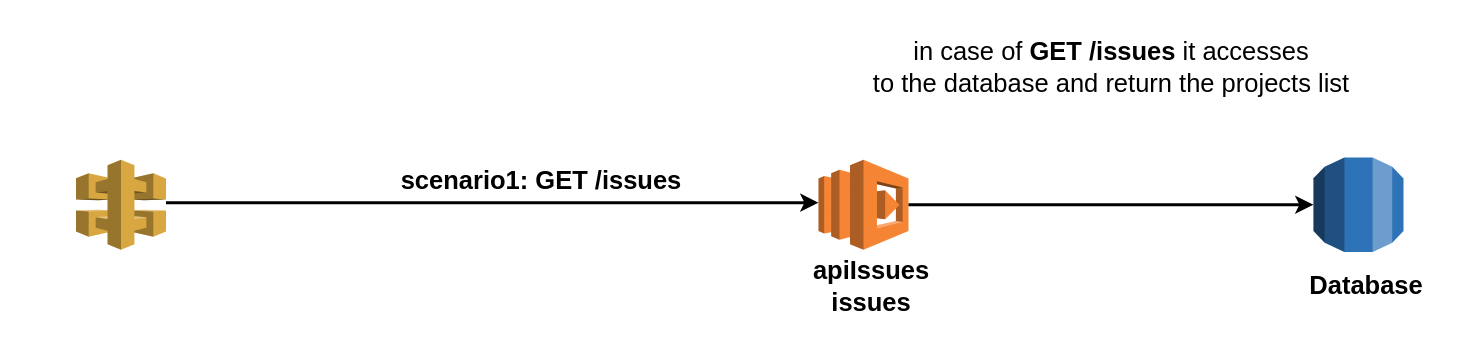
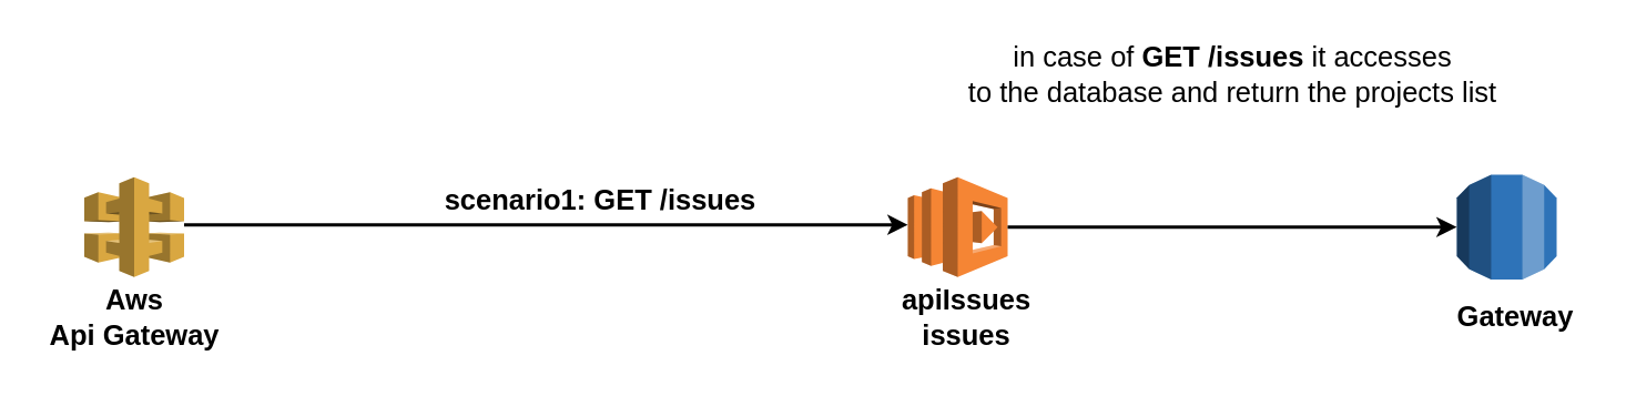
  <mxCell id="0" />
  <mxCell id="1" parent="0" />
  <mxCell id="2" value="" style="outlineConnect=0;dashed=0;verticalLabelPosition=bottom;verticalAlign=top;align=center;html=1;shape=mxgraph.aws3.lambda;fillColor=#F58534;gradientColor=none;" vertex="1" parent="1"><mxGeometry x="545" y="106" width="60" height="60" as="geometry" /></mxCell>
  <mxCell id="3" value="" style="outlineConnect=0;dashed=0;verticalLabelPosition=bottom;verticalAlign=top;align=center;html=1;shape=mxgraph.aws3.api_gateway;fillColor=#D9A741;gradientColor=none;" vertex="1" parent="1"><mxGeometry x="50" y="106" width="60" height="60" as="geometry" /></mxCell>
  <mxCell id="4" value="" style="outlineConnect=0;dashed=0;verticalLabelPosition=bottom;verticalAlign=top;align=center;html=1;shape=mxgraph.aws3.rds;fillColor=#2E73B8;gradientColor=none;" vertex="1" parent="1"><mxGeometry x="875" y="104.5" width="60" height="63" as="geometry" /></mxCell>
- <mxCell id="5" value="Database" style="text;html=1;align=center;verticalAlign=middle;resizable=0;points=[];autosize=1;fontSize=17;fontStyle=1" vertex="1" parent="1"><mxGeometry x="865" y="176" width="90" height="30" as="geometry" /></mxCell>
+ <mxCell id="5" value="Gateway" style="text;html=1;align=center;verticalAlign=middle;resizable=0;points=[];autosize=1;fontSize=17;fontStyle=1" vertex="1" parent="1"><mxGeometry x="865" y="176" width="90" height="30" as="geometry" /></mxCell>
+ <mxCell id="6" value="Aws &lt;br&gt;Api Gateway" style="text;html=1;align=center;verticalAlign=middle;resizable=0;points=[];autosize=1;fontSize=17;fontStyle=1" vertex="1" parent="1"><mxGeometry x="20" y="166" width="120" height="50" as="geometry" /></mxCell>
  <mxCell id="7" value="apiIssues&lt;br&gt;issues" style="text;html=1;align=center;verticalAlign=middle;resizable=0;points=[];autosize=1;fontSize=17;fontStyle=1" vertex="1" parent="1"><mxGeometry x="535" y="166" width="90" height="50" as="geometry" /></mxCell>
  <mxCell id="8" value="&lt;b&gt;scenario1: GET /issues&lt;/b&gt;" style="text;html=1;align=center;verticalAlign=middle;resizable=0;points=[];autosize=1;fontSize=17;" vertex="1" parent="1"><mxGeometry x="260" y="106" width="200" height="30" as="geometry" /></mxCell>
  <mxCell id="9" value="" style="endArrow=classic;html=1;strokeWidth=2;fontSize=17;exitX=1;exitY=0.21;exitDx=0;exitDy=0;exitPerimeter=0;entryX=0;entryY=0.21;entryDx=0;entryDy=0;entryPerimeter=0;" edge="1" parent="1"><mxGeometry width="50" height="50" relative="1" as="geometry"><mxPoint x="110" y="134.6" as="sourcePoint" /><mxPoint x="545" y="134.6" as="targetPoint" /></mxGeometry></mxCell>
  <mxCell id="10" value="" style="endArrow=classic;html=1;strokeWidth=2;fontSize=17;exitX=1;exitY=0.5;exitDx=0;exitDy=0;exitPerimeter=0;entryX=0;entryY=0.5;entryDx=0;entryDy=0;entryPerimeter=0;" edge="1" parent="1" source="2" target="4"><mxGeometry width="50" height="50" relative="1" as="geometry"><mxPoint x="655" y="110" as="sourcePoint" /><mxPoint x="835" y="30" as="targetPoint" /></mxGeometry></mxCell>
  <mxCell id="11" value="in case of &lt;b&gt;GET /issues&lt;/b&gt; it accesses &lt;br&gt;to the database and return the projects list" style="text;html=1;align=center;verticalAlign=middle;resizable=0;points=[];autosize=1;fontSize=17;" vertex="1" parent="1"><mxGeometry x="575" y="20" width="330" height="50" as="geometry" /></mxCell>
